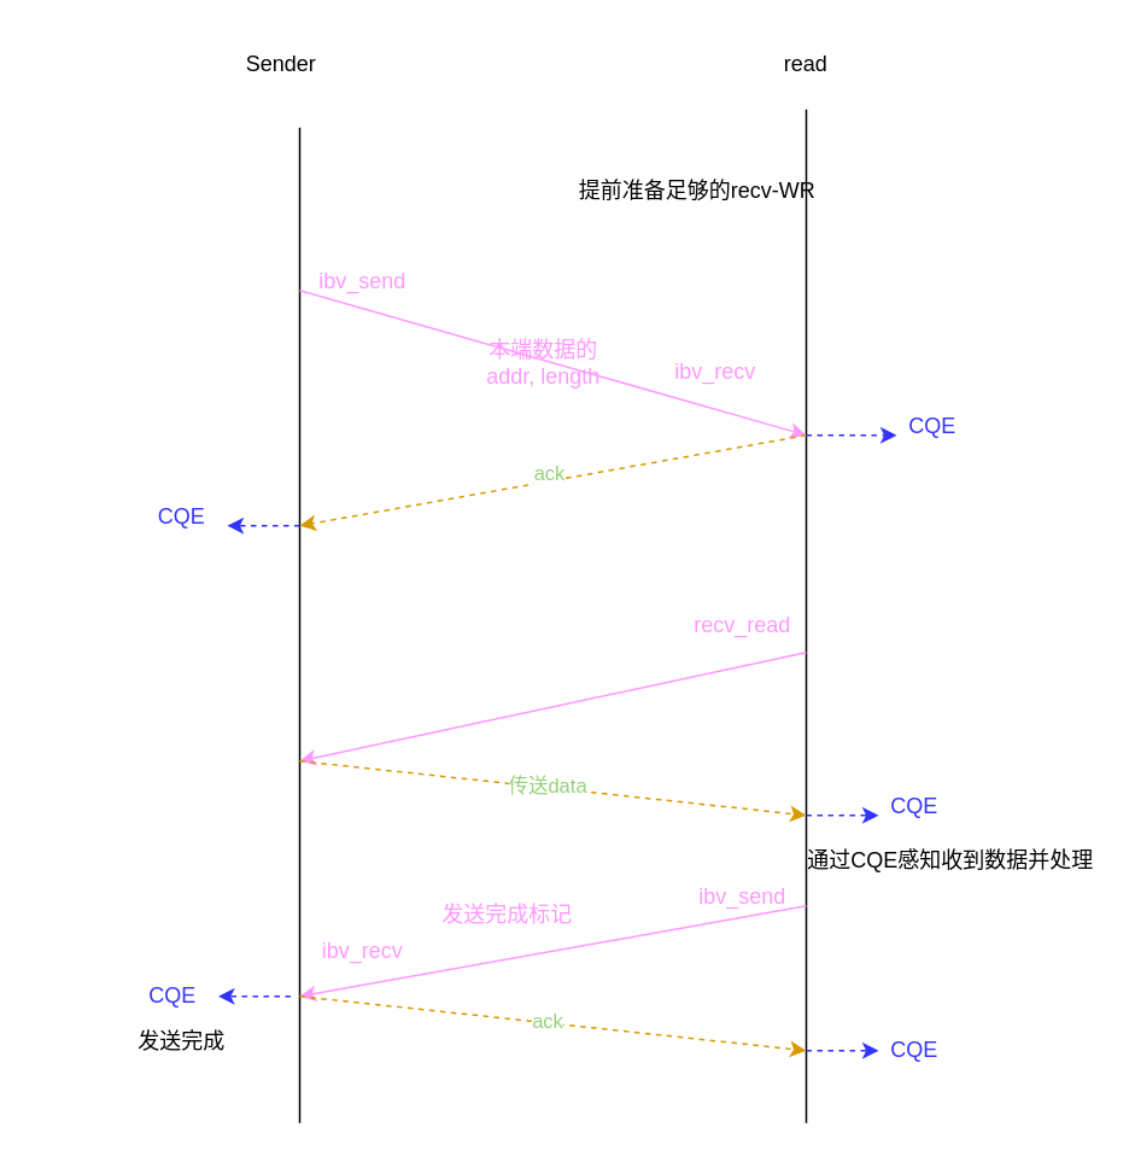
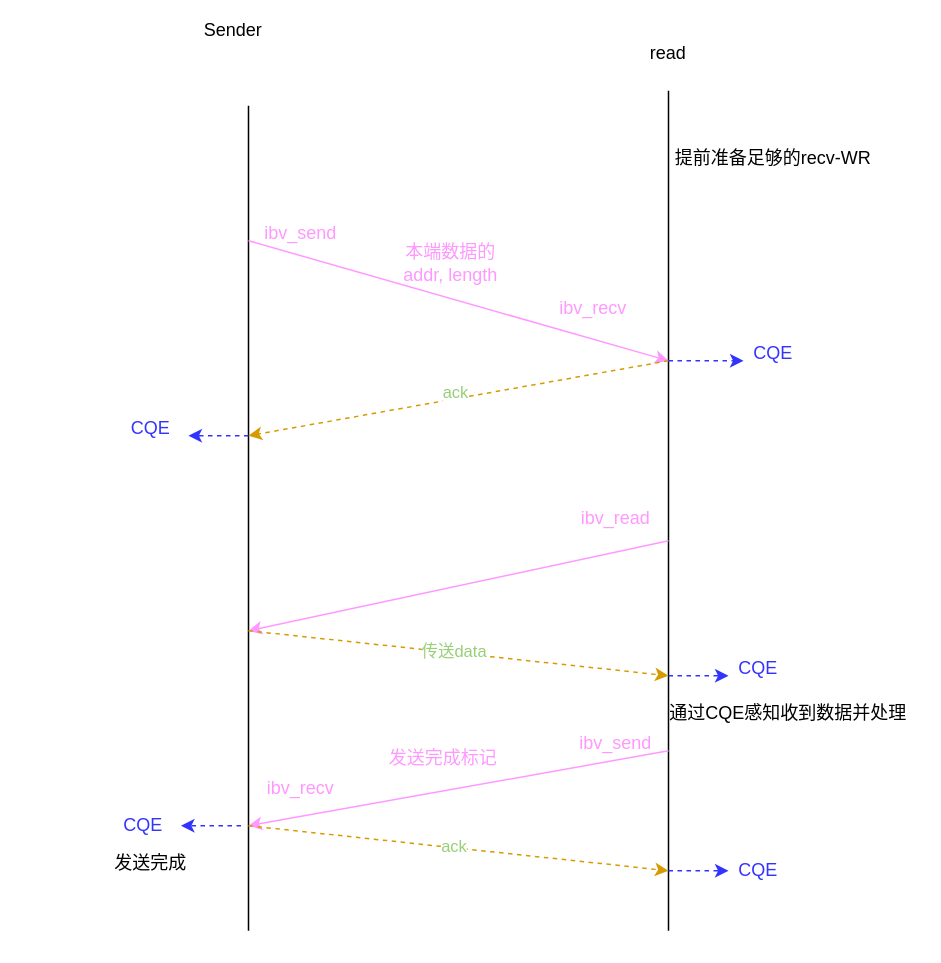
  <mxCell id="0" />
  <mxCell id="1" parent="0" />
  <mxCell id="2" value="" style="endArrow=none;html=1;rounded=0;" edge="1" parent="1"><mxGeometry width="50" height="50" relative="1" as="geometry"><mxPoint x="165" y="620" as="sourcePoint" /><mxPoint x="165" y="70" as="targetPoint" /></mxGeometry></mxCell>
  <mxCell id="3" value="" style="endArrow=none;html=1;rounded=0;" edge="1" parent="1"><mxGeometry width="50" height="50" relative="1" as="geometry"><mxPoint x="445" y="620" as="sourcePoint" /><mxPoint x="445" y="60" as="targetPoint" /></mxGeometry></mxCell>
- <mxCell id="4" value="Sender" style="text;html=1;align=center;verticalAlign=middle;whiteSpace=wrap;rounded=0;" vertex="1" parent="1"><mxGeometry x="125" y="20" width="60" height="30" as="geometry" /></mxCell>
+ <mxCell id="4" value="Sender" style="text;html=1;align=center;verticalAlign=middle;whiteSpace=wrap;rounded=0;" vertex="1" parent="1"><mxGeometry x="125" y="5" width="60" height="30" as="geometry" /></mxCell>
  <mxCell id="5" value="read" style="text;html=1;align=center;verticalAlign=middle;whiteSpace=wrap;rounded=0;" vertex="1" parent="1"><mxGeometry x="415" y="20" width="60" height="30" as="geometry" /></mxCell>
- <mxCell id="6" value="提前准备足够的recv-WR" style="text;html=1;align=center;verticalAlign=middle;whiteSpace=wrap;rounded=0;" vertex="1" parent="1"><mxGeometry x="305" y="90" width="160" height="30" as="geometry" /></mxCell>
+ <mxCell id="6" value="提前准备足够的recv-WR" style="text;html=1;align=center;verticalAlign=middle;whiteSpace=wrap;rounded=0;" vertex="1" parent="1"><mxGeometry x="435" y="90" width="160" height="30" as="geometry" /></mxCell>
  <mxCell id="7" value="" style="endArrow=classic;html=1;rounded=0;strokeColor=#FF99FF;" edge="1" parent="1"><mxGeometry width="50" height="50" relative="1" as="geometry"><mxPoint x="165" y="160" as="sourcePoint" /><mxPoint x="445" y="240" as="targetPoint" /></mxGeometry></mxCell>
  <mxCell id="8" value="&lt;font style=&quot;color: rgb(255, 153, 255);&quot;&gt;ibv_send&lt;/font&gt;" style="text;html=1;align=center;verticalAlign=middle;whiteSpace=wrap;rounded=0;" vertex="1" parent="1"><mxGeometry x="145" y="140" width="110" height="30" as="geometry" /></mxCell>
- <mxCell id="9" value="&lt;font color=&quot;#ff99ff&quot;&gt;本端数据的addr, length&lt;/font&gt;" style="text;html=1;align=center;verticalAlign=middle;whiteSpace=wrap;rounded=0;" vertex="1" parent="1"><mxGeometry x="260" y="185" width="80" height="30" as="geometry" /></mxCell>
+ <mxCell id="9" value="&lt;font color=&quot;#ff99ff&quot;&gt;本端数据的addr, length&lt;/font&gt;" style="text;html=1;align=center;verticalAlign=middle;whiteSpace=wrap;rounded=0;" vertex="1" parent="1"><mxGeometry x="260" y="160" width="80" height="30" as="geometry" /></mxCell>
  <mxCell id="10" value="&lt;font style=&quot;color: rgb(255, 153, 255);&quot;&gt;ibv_recv&lt;/font&gt;" style="text;html=1;align=center;verticalAlign=middle;whiteSpace=wrap;rounded=0;" vertex="1" parent="1"><mxGeometry x="365" y="190" width="60" height="30" as="geometry" /></mxCell>
  <mxCell id="11" value="" style="endArrow=classic;html=1;rounded=0;dashed=1;fillColor=#ffe6cc;strokeColor=#d79b00;" edge="1" parent="1"><mxGeometry width="50" height="50" relative="1" as="geometry"><mxPoint x="445" y="240" as="sourcePoint" /><mxPoint x="165" y="290" as="targetPoint" /></mxGeometry></mxCell>
  <mxCell id="12" value="&lt;font style=&quot;color: rgb(151, 208, 119);&quot;&gt;ack&lt;/font&gt;" style="edgeLabel;html=1;align=center;verticalAlign=middle;resizable=0;points=[];" vertex="1" connectable="0" parent="11"><mxGeometry x="0.015" y="-5" relative="1" as="geometry"><mxPoint as="offset" /></mxGeometry></mxCell>
  <mxCell id="13" value="" style="endArrow=classic;html=1;rounded=0;dashed=1;fillColor=#e1d5e7;strokeColor=#3333FF;" edge="1" parent="1"><mxGeometry width="50" height="50" relative="1" as="geometry"><mxPoint x="445" y="240" as="sourcePoint" /><mxPoint x="495" y="240" as="targetPoint" /></mxGeometry></mxCell>
  <mxCell id="14" value="&lt;font style=&quot;color: rgb(51, 51, 255);&quot;&gt;CQE&lt;/font&gt;" style="text;html=1;align=center;verticalAlign=middle;whiteSpace=wrap;rounded=0;" vertex="1" parent="1"><mxGeometry x="495" y="220" width="40" height="30" as="geometry" /></mxCell>
  <mxCell id="15" value="" style="endArrow=classic;html=1;rounded=0;dashed=1;fillColor=#e1d5e7;strokeColor=#3333FF;" edge="1" parent="1"><mxGeometry width="50" height="50" relative="1" as="geometry"><mxPoint x="165" y="290" as="sourcePoint" /><mxPoint x="125" y="290" as="targetPoint" /></mxGeometry></mxCell>
  <mxCell id="16" value="&lt;font style=&quot;color: rgb(51, 51, 255);&quot;&gt;CQE&lt;/font&gt;" style="text;html=1;align=center;verticalAlign=middle;whiteSpace=wrap;rounded=0;" vertex="1" parent="1"><mxGeometry x="80" y="270" width="40" height="30" as="geometry" /></mxCell>
  <mxCell id="17" value="" style="endArrow=classic;html=1;rounded=0;strokeColor=#FF99FF;" edge="1" parent="1"><mxGeometry width="50" height="50" relative="1" as="geometry"><mxPoint x="445" y="360" as="sourcePoint" /><mxPoint x="165" y="420" as="targetPoint" /></mxGeometry></mxCell>
- <mxCell id="18" value="&lt;font style=&quot;color: rgb(255, 153, 255);&quot;&gt;recv_read&lt;/font&gt;" style="text;html=1;align=center;verticalAlign=middle;whiteSpace=wrap;rounded=0;" vertex="1" parent="1"><mxGeometry x="355" y="330" width="110" height="30" as="geometry" /></mxCell>
+ <mxCell id="18" value="&lt;font style=&quot;color: rgb(255, 153, 255);&quot;&gt;ibv_read&lt;/font&gt;" style="text;html=1;align=center;verticalAlign=middle;whiteSpace=wrap;rounded=0;" vertex="1" parent="1"><mxGeometry x="355" y="330" width="110" height="30" as="geometry" /></mxCell>
  <mxCell id="19" style="edgeStyle=orthogonalEdgeStyle;rounded=0;orthogonalLoop=1;jettySize=auto;html=1;exitX=0.5;exitY=1;exitDx=0;exitDy=0;" edge="1" parent="1" source="9" target="9"><mxGeometry relative="1" as="geometry" /></mxCell>
  <mxCell id="20" value="" style="endArrow=classic;html=1;rounded=0;dashed=1;fillColor=#ffe6cc;strokeColor=#d79b00;" edge="1" parent="1"><mxGeometry width="50" height="50" relative="1" as="geometry"><mxPoint x="165" y="420" as="sourcePoint" /><mxPoint x="445" y="450" as="targetPoint" /></mxGeometry></mxCell>
  <mxCell id="21" value="&lt;font style=&quot;color: rgb(151, 208, 119);&quot;&gt;传送data&lt;/font&gt;" style="edgeLabel;html=1;align=center;verticalAlign=middle;resizable=0;points=[];" vertex="1" connectable="0" parent="20"><mxGeometry x="-0.029" y="1" relative="1" as="geometry"><mxPoint as="offset" /></mxGeometry></mxCell>
  <mxCell id="22" value="" style="endArrow=classic;html=1;rounded=0;dashed=1;fillColor=#e1d5e7;strokeColor=#3333FF;" edge="1" parent="1"><mxGeometry width="50" height="50" relative="1" as="geometry"><mxPoint x="445" y="450" as="sourcePoint" /><mxPoint x="485" y="450" as="targetPoint" /></mxGeometry></mxCell>
  <mxCell id="23" value="&lt;font style=&quot;color: rgb(51, 51, 255);&quot;&gt;CQE&lt;/font&gt;" style="text;html=1;align=center;verticalAlign=middle;whiteSpace=wrap;rounded=0;" vertex="1" parent="1"><mxGeometry x="485" y="430" width="40" height="30" as="geometry" /></mxCell>
  <mxCell id="24" value="" style="endArrow=classic;html=1;rounded=0;strokeColor=#FF99FF;" edge="1" parent="1"><mxGeometry width="50" height="50" relative="1" as="geometry"><mxPoint x="445" y="500" as="sourcePoint" /><mxPoint x="165" y="550" as="targetPoint" /></mxGeometry></mxCell>
  <mxCell id="25" value="" style="endArrow=classic;html=1;rounded=0;dashed=1;fillColor=#e1d5e7;strokeColor=#3333FF;" edge="1" parent="1"><mxGeometry width="50" height="50" relative="1" as="geometry"><mxPoint x="445" y="580" as="sourcePoint" /><mxPoint x="485" y="580" as="targetPoint" /></mxGeometry></mxCell>
  <mxCell id="26" value="&lt;font style=&quot;color: rgb(51, 51, 255);&quot;&gt;CQE&lt;/font&gt;" style="text;html=1;align=center;verticalAlign=middle;whiteSpace=wrap;rounded=0;" vertex="1" parent="1"><mxGeometry x="485" y="565" width="40" height="30" as="geometry" /></mxCell>
  <mxCell id="27" value="" style="endArrow=classic;html=1;rounded=0;dashed=1;fillColor=#e1d5e7;strokeColor=#3333FF;" edge="1" parent="1"><mxGeometry width="50" height="50" relative="1" as="geometry"><mxPoint x="160" y="550" as="sourcePoint" /><mxPoint x="120" y="550" as="targetPoint" /></mxGeometry></mxCell>
  <mxCell id="28" value="&lt;font style=&quot;color: rgb(51, 51, 255);&quot;&gt;CQE&lt;/font&gt;" style="text;html=1;align=center;verticalAlign=middle;whiteSpace=wrap;rounded=0;" vertex="1" parent="1"><mxGeometry x="75" y="535" width="40" height="30" as="geometry" /></mxCell>
  <mxCell id="29" value="通过CQE感知收到数据并处理" style="text;html=1;align=center;verticalAlign=middle;whiteSpace=wrap;rounded=0;" vertex="1" parent="1"><mxGeometry x="445" y="460" width="160" height="30" as="geometry" /></mxCell>
  <mxCell id="30" value="&lt;font style=&quot;color: rgb(255, 153, 255);&quot;&gt;ibv_send&lt;/font&gt;" style="text;html=1;align=center;verticalAlign=middle;whiteSpace=wrap;rounded=0;" vertex="1" parent="1"><mxGeometry x="355" y="480" width="110" height="30" as="geometry" /></mxCell>
  <mxCell id="31" value="&lt;font style=&quot;color: rgb(255, 153, 255);&quot;&gt;ibv_recv&lt;/font&gt;" style="text;html=1;align=center;verticalAlign=middle;whiteSpace=wrap;rounded=0;" vertex="1" parent="1"><mxGeometry x="170" y="510" width="60" height="30" as="geometry" /></mxCell>
- <mxCell id="32" value="&lt;font color=&quot;#ff99ff&quot;&gt;发送完成标记&lt;/font&gt;" style="text;html=1;align=center;verticalAlign=middle;whiteSpace=wrap;rounded=0;" vertex="1" parent="1"><mxGeometry x="240" y="490" width="80" height="30" as="geometry" /></mxCell>
+ <mxCell id="32" value="&lt;font color=&quot;#ff99ff&quot;&gt;发送完成标记&lt;/font&gt;" style="text;html=1;align=center;verticalAlign=middle;whiteSpace=wrap;rounded=0;" vertex="1" parent="1"><mxGeometry x="255" y="490" width="80" height="30" as="geometry" /></mxCell>
  <mxCell id="33" value="" style="endArrow=classic;html=1;rounded=0;dashed=1;fillColor=#ffe6cc;strokeColor=#d79b00;" edge="1" parent="1"><mxGeometry width="50" height="50" relative="1" as="geometry"><mxPoint x="165" y="550" as="sourcePoint" /><mxPoint x="445" y="580" as="targetPoint" /></mxGeometry></mxCell>
  <mxCell id="34" value="&lt;font style=&quot;color: rgb(151, 208, 119);&quot;&gt;ack&lt;/font&gt;" style="edgeLabel;html=1;align=center;verticalAlign=middle;resizable=0;points=[];" vertex="1" connectable="0" parent="33"><mxGeometry x="-0.029" y="1" relative="1" as="geometry"><mxPoint as="offset" /></mxGeometry></mxCell>
  <mxCell id="35" value="发送完成" style="text;html=1;align=center;verticalAlign=middle;whiteSpace=wrap;rounded=0;" vertex="1" parent="1"><mxGeometry x="20" y="560" width="160" height="30" as="geometry" /></mxCell>
